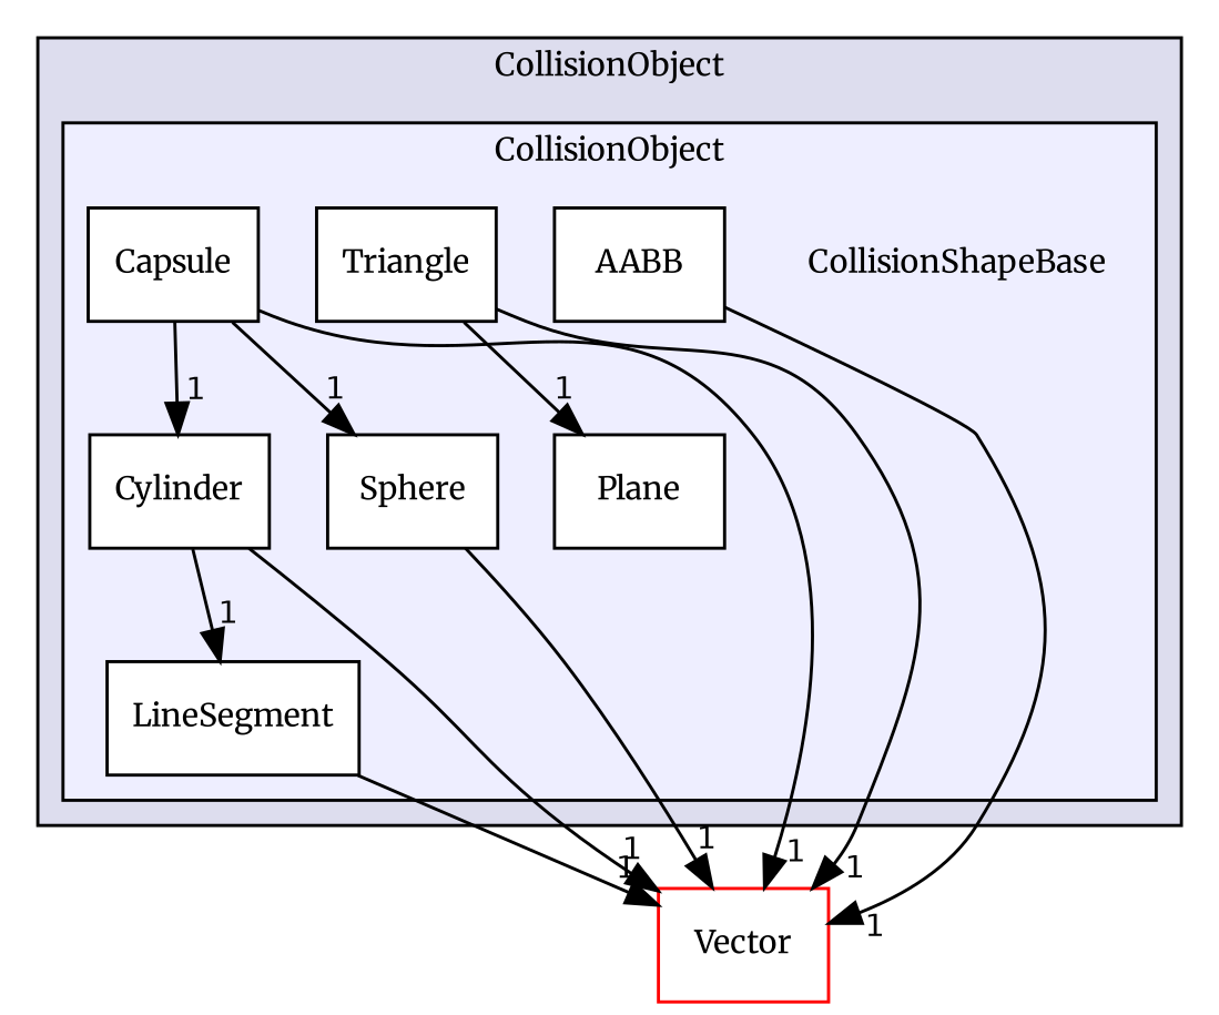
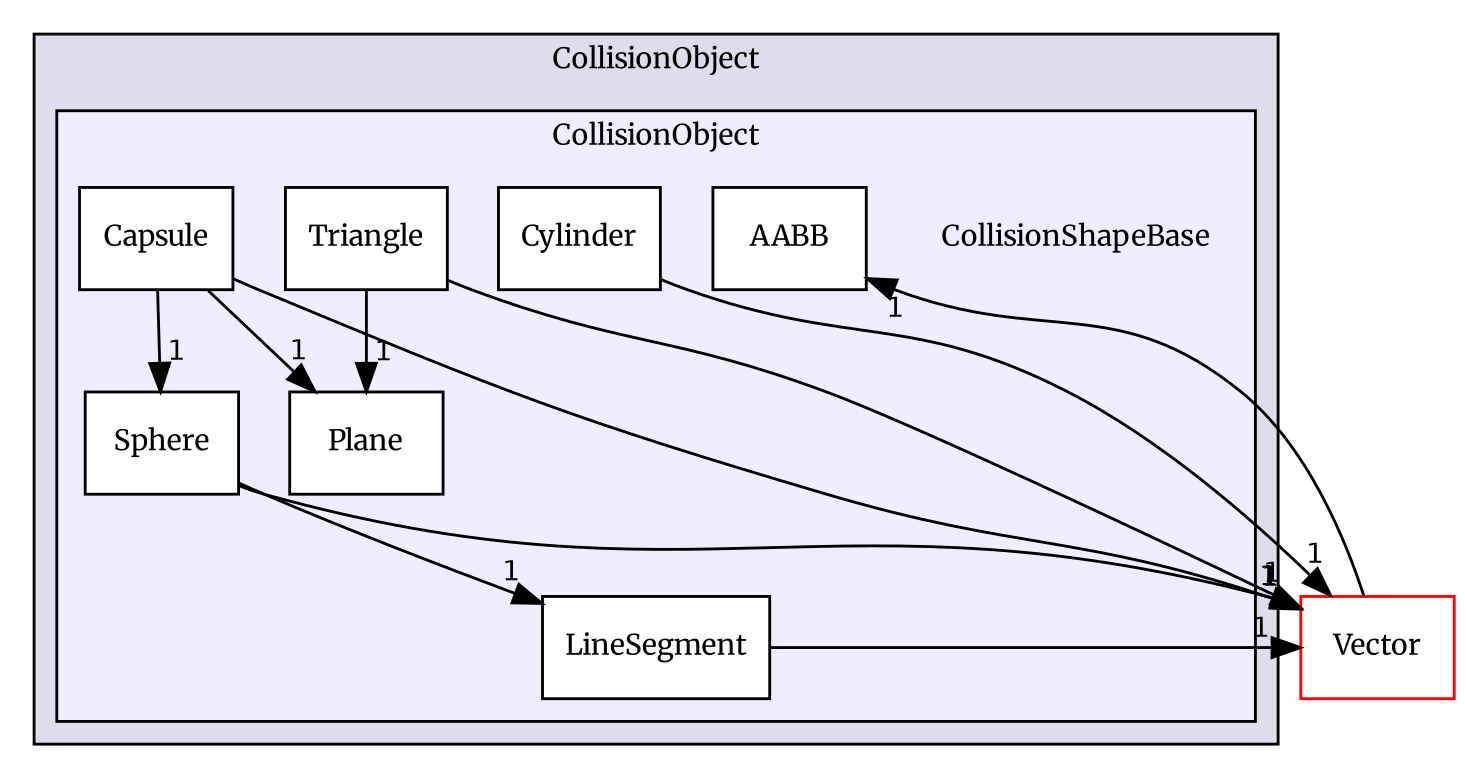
  digraph {
    compound=true
    fontname=Merriweather
    node [fontname=Merriweather fontsize=10 shape=box color=black fillcolor=white style=filled]
    edge [fontname=Merriweather headlabel=1 labeldistance=1.5 labelfontname=Helvetica labelfontsize=10]
    n1 [label=CollisionShapeBase shape=plaintext color="" fillcolor="" style=""]
    n2 [label=AABB]
    n3 [label=Capsule]
    n4 [label=Cylinder]
    n5 [label=LineSegment]
    n6 [label=Plane]
    n7 [label=Sphere]
    n8 [label=Triangle]
    n9 [color=red label=Vector]
    subgraph cluster_1 {
      bgcolor="#ddddee"
      fontsize=10
      label=CollisionObject
      pencolor=black
      subgraph cluster_2 {
        bgcolor="#eeeeff"
        fontsize=10
        label=CollisionObject
        pencolor=black
        n1
        n2
        n3
        n4
        n5
        n6
        n7
        n8
      }
    }
-   n2 -> n9
-   n3 -> n4
+   n9 -> n2
+   n3 -> n6
    n3 -> n7
    n3 -> n9
-   n4 -> n5
+   n7 -> n5
    n4 -> n9
    n5 -> n9
    n7 -> n9
    n8 -> n6
    n8 -> n9
  }
